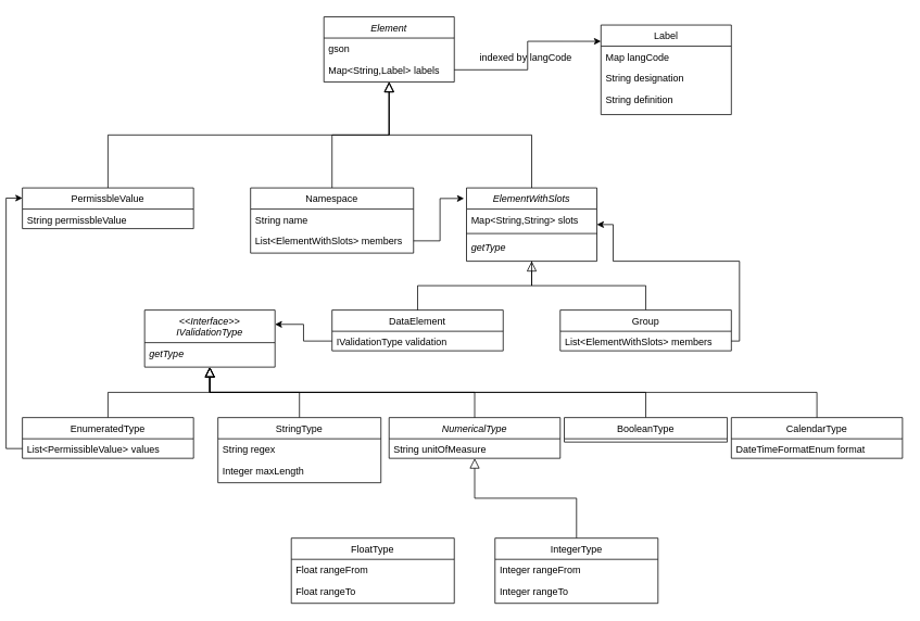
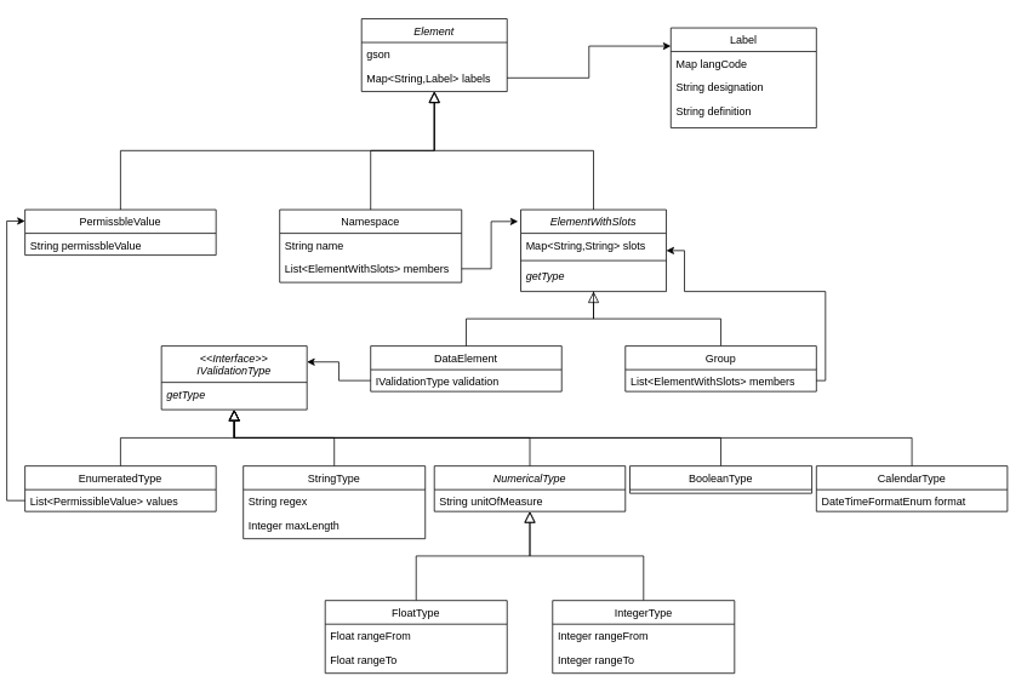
  <mxCell id="0" />
  <mxCell id="1" parent="0" />
  <mxCell id="2" value="" style="endArrow=block;endSize=10;endFill=0;shadow=0;strokeWidth=1;rounded=0;edgeStyle=elbowEdgeStyle;elbow=vertical;" parent="1" source="27" target="4" edge="1"><mxGeometry width="160" relative="1" as="geometry"><mxPoint x="160" y="173" as="sourcePoint" /><mxPoint x="160" y="173" as="targetPoint" /></mxGeometry></mxCell>
- <mxCell id="3" value="indexed by langCode" style="text;html=1;strokeColor=none;fillColor=none;align=center;verticalAlign=middle;whiteSpace=wrap;rounded=0;" vertex="1" parent="1"><mxGeometry x="573" y="60" width="130" height="20" as="geometry" /></mxCell>
  <mxCell id="4" value="Element" style="swimlane;fontStyle=2;align=center;verticalAlign=top;childLayout=stackLayout;horizontal=1;startSize=26;horizontalStack=0;resizeParent=1;resizeLast=0;collapsible=1;marginBottom=0;rounded=0;shadow=0;strokeWidth=1;" parent="1" vertex="1"><mxGeometry x="390" y="20" width="160" height="80" as="geometry"><mxRectangle x="230" y="140" width="160" height="26" as="alternateBounds" /></mxGeometry></mxCell>
  <mxCell id="5" value="gson" style="text;align=left;verticalAlign=top;spacingLeft=4;spacingRight=4;overflow=hidden;rotatable=0;points=[[0,0.5],[1,0.5]];portConstraint=eastwest;" parent="4" vertex="1"><mxGeometry y="26" width="160" height="26" as="geometry" /></mxCell>
  <mxCell id="6" value="Map&lt;String,Label&gt; labels" style="text;align=left;verticalAlign=top;spacingLeft=4;spacingRight=4;overflow=hidden;rotatable=0;points=[[0,0.5],[1,0.5]];portConstraint=eastwest;rounded=0;shadow=0;html=0;" parent="4" vertex="1"><mxGeometry y="52" width="160" height="26" as="geometry" /></mxCell>
  <mxCell id="7" value="" style="endArrow=block;endSize=10;endFill=0;shadow=0;strokeWidth=1;rounded=0;edgeStyle=elbowEdgeStyle;elbow=vertical;entryX=0.5;entryY=1;entryDx=0;entryDy=0;" edge="1" parent="1" source="18" target="4"><mxGeometry width="160" relative="1" as="geometry"><mxPoint x="120" y="340" as="sourcePoint" /><mxPoint x="90" y="-40" as="targetPoint" /></mxGeometry></mxCell>
  <mxCell id="8" style="edgeStyle=orthogonalEdgeStyle;rounded=0;orthogonalLoop=1;jettySize=auto;html=1;exitX=1;exitY=0.5;exitDx=0;exitDy=0;entryX=0;entryY=0.182;entryDx=0;entryDy=0;entryPerimeter=0;" edge="1" parent="1" source="6" target="9"><mxGeometry relative="1" as="geometry" /></mxCell>
  <mxCell id="9" value="Label" style="swimlane;fontStyle=0;align=center;verticalAlign=top;childLayout=stackLayout;horizontal=1;startSize=26;horizontalStack=0;resizeParent=1;resizeLast=0;collapsible=1;marginBottom=0;rounded=0;shadow=0;strokeWidth=1;" vertex="1" parent="1"><mxGeometry x="730" y="30" width="160" height="110" as="geometry"><mxRectangle x="550" y="140" width="160" height="26" as="alternateBounds" /></mxGeometry></mxCell>
  <mxCell id="10" value="Map langCode" style="text;align=left;verticalAlign=top;spacingLeft=4;spacingRight=4;overflow=hidden;rotatable=0;points=[[0,0.5],[1,0.5]];portConstraint=eastwest;" vertex="1" parent="9"><mxGeometry y="26" width="160" height="26" as="geometry" /></mxCell>
  <mxCell id="11" value="String designation" style="text;align=left;verticalAlign=top;spacingLeft=4;spacingRight=4;overflow=hidden;rotatable=0;points=[[0,0.5],[1,0.5]];portConstraint=eastwest;rounded=0;shadow=0;html=0;" vertex="1" parent="9"><mxGeometry y="52" width="160" height="26" as="geometry" /></mxCell>
  <mxCell id="12" value="String definition" style="text;align=left;verticalAlign=top;spacingLeft=4;spacingRight=4;overflow=hidden;rotatable=0;points=[[0,0.5],[1,0.5]];portConstraint=eastwest;rounded=0;shadow=0;html=0;" vertex="1" parent="9"><mxGeometry y="78" width="160" height="26" as="geometry" /></mxCell>
  <mxCell id="13" value="" style="endArrow=none;endSize=10;endFill=0;shadow=0;strokeWidth=1;rounded=0;edgeStyle=elbowEdgeStyle;elbow=vertical;exitX=0.5;exitY=0;exitDx=0;exitDy=0;entryX=0.5;entryY=1;entryDx=0;entryDy=0;" edge="1" parent="1" source="14" target="27"><mxGeometry width="160" relative="1" as="geometry"><mxPoint x="555" y="580" as="sourcePoint" /><mxPoint x="635" y="350" as="targetPoint" /></mxGeometry></mxCell>
  <mxCell id="14" value="Group" style="swimlane;fontStyle=0;align=center;verticalAlign=top;childLayout=stackLayout;horizontal=1;startSize=26;horizontalStack=0;resizeParent=1;resizeLast=0;collapsible=1;marginBottom=0;rounded=0;shadow=0;strokeWidth=1;" vertex="1" parent="1"><mxGeometry x="680" y="380" width="210" height="50" as="geometry"><mxRectangle x="130" y="380" width="160" height="26" as="alternateBounds" /></mxGeometry></mxCell>
  <mxCell id="15" value="List&lt;ElementWithSlots&gt; members" style="text;align=left;verticalAlign=top;spacingLeft=4;spacingRight=4;overflow=hidden;rotatable=0;points=[[0,0.5],[1,0.5]];portConstraint=eastwest;" vertex="1" parent="14"><mxGeometry y="26" width="210" height="24" as="geometry" /></mxCell>
  <mxCell id="16" value="DataElement" style="swimlane;fontStyle=0;align=center;verticalAlign=top;childLayout=stackLayout;horizontal=1;startSize=26;horizontalStack=0;resizeParent=1;resizeLast=0;collapsible=1;marginBottom=0;rounded=0;shadow=0;strokeWidth=1;" vertex="1" parent="1"><mxGeometry x="400" y="380" width="210" height="50" as="geometry"><mxRectangle x="130" y="380" width="160" height="26" as="alternateBounds" /></mxGeometry></mxCell>
  <mxCell id="17" value="IValidationType validation" style="text;align=left;verticalAlign=top;spacingLeft=4;spacingRight=4;overflow=hidden;rotatable=0;points=[[0,0.5],[1,0.5]];portConstraint=eastwest;" vertex="1" parent="16"><mxGeometry y="26" width="210" height="24" as="geometry" /></mxCell>
  <mxCell id="18" value="Namespace" style="swimlane;fontStyle=0;align=center;verticalAlign=top;childLayout=stackLayout;horizontal=1;startSize=26;horizontalStack=0;resizeParent=1;resizeLast=0;collapsible=1;marginBottom=0;rounded=0;shadow=0;strokeWidth=1;" vertex="1" parent="1"><mxGeometry x="300" y="230" width="200" height="80" as="geometry"><mxRectangle x="130" y="380" width="160" height="26" as="alternateBounds" /></mxGeometry></mxCell>
  <mxCell id="19" value="String name" style="text;align=left;verticalAlign=top;spacingLeft=4;spacingRight=4;overflow=hidden;rotatable=0;points=[[0,0.5],[1,0.5]];portConstraint=eastwest;" vertex="1" parent="18"><mxGeometry y="26" width="200" height="26" as="geometry" /></mxCell>
  <mxCell id="20" value="List&lt;ElementWithSlots&gt; members" style="text;align=left;verticalAlign=top;spacingLeft=4;spacingRight=4;overflow=hidden;rotatable=0;points=[[0,0.5],[1,0.5]];portConstraint=eastwest;rounded=0;shadow=0;html=0;" vertex="1" parent="18"><mxGeometry y="52" width="200" height="26" as="geometry" /></mxCell>
  <mxCell id="21" value="" style="endArrow=block;endSize=10;endFill=0;shadow=0;strokeWidth=1;rounded=0;edgeStyle=elbowEdgeStyle;elbow=vertical;entryX=0.5;entryY=1;entryDx=0;entryDy=0;exitX=0.5;exitY=0;exitDx=0;exitDy=0;" edge="1" parent="1" source="22"><mxGeometry width="160" relative="1" as="geometry"><mxPoint x="400" y="230" as="sourcePoint" /><mxPoint x="470" y="100" as="targetPoint" /></mxGeometry></mxCell>
  <mxCell id="22" value="PermissbleValue" style="swimlane;fontStyle=0;align=center;verticalAlign=top;childLayout=stackLayout;horizontal=1;startSize=26;horizontalStack=0;resizeParent=1;resizeLast=0;collapsible=1;marginBottom=0;rounded=0;shadow=0;strokeWidth=1;" vertex="1" parent="1"><mxGeometry x="20" y="230" width="210" height="50" as="geometry"><mxRectangle x="130" y="380" width="160" height="26" as="alternateBounds" /></mxGeometry></mxCell>
  <mxCell id="23" value="String permissbleValue" style="text;align=left;verticalAlign=top;spacingLeft=4;spacingRight=4;overflow=hidden;rotatable=0;points=[[0,0.5],[1,0.5]];portConstraint=eastwest;" vertex="1" parent="22"><mxGeometry y="26" width="210" height="24" as="geometry" /></mxCell>
  <mxCell id="24" value="&lt;&lt;Interface&gt;&gt;&#10;IValidationType" style="swimlane;fontStyle=2;align=center;verticalAlign=top;childLayout=stackLayout;horizontal=1;startSize=40;horizontalStack=0;resizeParent=1;resizeLast=0;collapsible=1;marginBottom=0;rounded=0;shadow=0;strokeWidth=1;" vertex="1" parent="1"><mxGeometry x="170" y="380" width="160" height="70" as="geometry"><mxRectangle x="130" y="380" width="160" height="26" as="alternateBounds" /></mxGeometry></mxCell>
  <mxCell id="25" value="getType" style="text;align=left;verticalAlign=top;spacingLeft=4;spacingRight=4;overflow=hidden;rotatable=0;points=[[0,0.5],[1,0.5]];portConstraint=eastwest;fontStyle=2" vertex="1" parent="24"><mxGeometry y="40" width="160" height="30" as="geometry" /></mxCell>
  <mxCell id="26" style="edgeStyle=orthogonalEdgeStyle;rounded=0;orthogonalLoop=1;jettySize=auto;html=1;exitX=1;exitY=0.5;exitDx=0;exitDy=0;entryX=-0.019;entryY=0.144;entryDx=0;entryDy=0;entryPerimeter=0;" edge="1" parent="1" source="20" target="27"><mxGeometry relative="1" as="geometry"><mxPoint x="533" y="200" as="targetPoint" /></mxGeometry></mxCell>
  <mxCell id="27" value="ElementWithSlots" style="swimlane;fontStyle=2;align=center;verticalAlign=top;childLayout=stackLayout;horizontal=1;startSize=26;horizontalStack=0;resizeParent=1;resizeLast=0;collapsible=1;marginBottom=0;rounded=0;shadow=0;strokeWidth=1;" parent="1" vertex="1"><mxGeometry x="565" y="230" width="160" height="90" as="geometry"><mxRectangle x="130" y="380" width="160" height="26" as="alternateBounds" /></mxGeometry></mxCell>
  <mxCell id="28" value="Map&lt;String,String&gt; slots" style="text;align=left;verticalAlign=top;spacingLeft=4;spacingRight=4;overflow=hidden;rotatable=0;points=[[0,0.5],[1,0.5]];portConstraint=eastwest;" parent="27" vertex="1"><mxGeometry y="26" width="160" height="26" as="geometry" /></mxCell>
  <mxCell id="29" value="" style="line;html=1;strokeWidth=1;align=left;verticalAlign=middle;spacingTop=-1;spacingLeft=3;spacingRight=3;rotatable=0;labelPosition=right;points=[];portConstraint=eastwest;" parent="27" vertex="1"><mxGeometry y="52" width="160" height="8" as="geometry" /></mxCell>
  <mxCell id="30" value="getType" style="text;align=left;verticalAlign=top;spacingLeft=4;spacingRight=4;overflow=hidden;rotatable=0;points=[[0,0.5],[1,0.5]];portConstraint=eastwest;fontStyle=2" parent="27" vertex="1"><mxGeometry y="60" width="160" height="26" as="geometry" /></mxCell>
  <mxCell id="31" style="edgeStyle=orthogonalEdgeStyle;rounded=0;orthogonalLoop=1;jettySize=auto;html=1;exitX=0;exitY=0.5;exitDx=0;exitDy=0;entryX=1;entryY=0.25;entryDx=0;entryDy=0;" edge="1" parent="1" source="17" target="24"><mxGeometry relative="1" as="geometry" /></mxCell>
  <mxCell id="32" value="" style="endArrow=block;endSize=10;endFill=0;shadow=0;strokeWidth=1;rounded=0;edgeStyle=elbowEdgeStyle;elbow=vertical;exitX=0.5;exitY=0;exitDx=0;exitDy=0;entryX=0.5;entryY=1;entryDx=0;entryDy=0;" edge="1" parent="1" source="16"><mxGeometry width="160" relative="1" as="geometry"><mxPoint x="785" y="380" as="sourcePoint" /><mxPoint x="645" y="320" as="targetPoint" /></mxGeometry></mxCell>
  <mxCell id="33" value="" style="endArrow=block;endSize=10;endFill=0;shadow=0;strokeWidth=1;rounded=0;edgeStyle=elbowEdgeStyle;elbow=vertical;entryX=0.5;entryY=1;entryDx=0;entryDy=0;exitX=0.5;exitY=0;exitDx=0;exitDy=0;" edge="1" parent="1" source="35" target="24"><mxGeometry width="160" relative="1" as="geometry"><mxPoint x="340" y="510" as="sourcePoint" /><mxPoint x="240" y="470" as="targetPoint" /></mxGeometry></mxCell>
  <mxCell id="34" style="edgeStyle=orthogonalEdgeStyle;rounded=0;orthogonalLoop=1;jettySize=auto;html=1;exitX=0;exitY=0.5;exitDx=0;exitDy=0;entryX=0;entryY=0.25;entryDx=0;entryDy=0;" edge="1" parent="1" source="36" target="22"><mxGeometry relative="1" as="geometry" /></mxCell>
  <mxCell id="35" value="EnumeratedType" style="swimlane;fontStyle=0;align=center;verticalAlign=top;childLayout=stackLayout;horizontal=1;startSize=26;horizontalStack=0;resizeParent=1;resizeLast=0;collapsible=1;marginBottom=0;rounded=0;shadow=0;strokeWidth=1;" vertex="1" parent="1"><mxGeometry x="20" y="512" width="210" height="50" as="geometry"><mxRectangle x="130" y="380" width="160" height="26" as="alternateBounds" /></mxGeometry></mxCell>
  <mxCell id="36" value="List&lt;PermissibleValue&gt; values" style="text;align=left;verticalAlign=top;spacingLeft=4;spacingRight=4;overflow=hidden;rotatable=0;points=[[0,0.5],[1,0.5]];portConstraint=eastwest;" vertex="1" parent="35"><mxGeometry y="26" width="210" height="24" as="geometry" /></mxCell>
  <mxCell id="37" value="" style="endArrow=block;endSize=10;endFill=0;shadow=0;strokeWidth=1;rounded=0;edgeStyle=elbowEdgeStyle;elbow=vertical;exitX=0.5;exitY=0;exitDx=0;exitDy=0;" edge="1" parent="1" source="38"><mxGeometry width="160" relative="1" as="geometry"><mxPoint x="630" y="540" as="sourcePoint" /><mxPoint x="250" y="450" as="targetPoint" /></mxGeometry></mxCell>
  <mxCell id="38" value="StringType" style="swimlane;fontStyle=0;align=center;verticalAlign=top;childLayout=stackLayout;horizontal=1;startSize=26;horizontalStack=0;resizeParent=1;resizeLast=0;collapsible=1;marginBottom=0;rounded=0;shadow=0;strokeWidth=1;" vertex="1" parent="1"><mxGeometry x="260" y="512" width="200" height="80" as="geometry"><mxRectangle x="130" y="380" width="160" height="26" as="alternateBounds" /></mxGeometry></mxCell>
  <mxCell id="39" value="String regex&#10;" style="text;align=left;verticalAlign=top;spacingLeft=4;spacingRight=4;overflow=hidden;rotatable=0;points=[[0,0.5],[1,0.5]];portConstraint=eastwest;" vertex="1" parent="38"><mxGeometry y="26" width="200" height="26" as="geometry" /></mxCell>
  <mxCell id="40" value="Integer maxLength" style="text;align=left;verticalAlign=top;spacingLeft=4;spacingRight=4;overflow=hidden;rotatable=0;points=[[0,0.5],[1,0.5]];portConstraint=eastwest;rounded=0;shadow=0;html=0;" vertex="1" parent="38"><mxGeometry y="52" width="200" height="26" as="geometry" /></mxCell>
  <mxCell id="41" value="" style="endArrow=block;endSize=10;endFill=0;shadow=0;strokeWidth=1;rounded=0;edgeStyle=elbowEdgeStyle;elbow=vertical;exitX=0.5;exitY=0;exitDx=0;exitDy=0;" edge="1" parent="1" source="42"><mxGeometry width="160" relative="1" as="geometry"><mxPoint x="360" y="480" as="sourcePoint" /><mxPoint x="250" y="450" as="targetPoint" /></mxGeometry></mxCell>
  <mxCell id="42" value="BooleanType" style="swimlane;fontStyle=0;align=center;verticalAlign=top;childLayout=stackLayout;horizontal=1;startSize=26;horizontalStack=0;resizeParent=1;resizeLast=0;collapsible=1;marginBottom=0;rounded=0;shadow=0;strokeWidth=1;" vertex="1" parent="1"><mxGeometry x="685" y="512" width="200" height="30" as="geometry"><mxRectangle x="130" y="380" width="160" height="26" as="alternateBounds" /></mxGeometry></mxCell>
  <mxCell id="43" value="NumericalType" style="swimlane;fontStyle=2;align=center;verticalAlign=top;childLayout=stackLayout;horizontal=1;startSize=26;horizontalStack=0;resizeParent=1;resizeLast=0;collapsible=1;marginBottom=0;rounded=0;shadow=0;strokeWidth=1;" vertex="1" parent="1"><mxGeometry x="470" y="512" width="210" height="50" as="geometry"><mxRectangle x="130" y="380" width="160" height="26" as="alternateBounds" /></mxGeometry></mxCell>
  <mxCell id="44" value="String unitOfMeasure" style="text;align=left;verticalAlign=top;spacingLeft=4;spacingRight=4;overflow=hidden;rotatable=0;points=[[0,0.5],[1,0.5]];portConstraint=eastwest;" vertex="1" parent="43"><mxGeometry y="26" width="210" height="24" as="geometry" /></mxCell>
  <mxCell id="45" value="" style="endArrow=block;endSize=10;endFill=0;shadow=0;strokeWidth=1;rounded=0;edgeStyle=elbowEdgeStyle;elbow=vertical;" edge="1" parent="1" source="43"><mxGeometry width="160" relative="1" as="geometry"><mxPoint x="785" y="480" as="sourcePoint" /><mxPoint x="250" y="450" as="targetPoint" /></mxGeometry></mxCell>
  <mxCell id="46" value="CalendarType" style="swimlane;fontStyle=0;align=center;verticalAlign=top;childLayout=stackLayout;horizontal=1;startSize=26;horizontalStack=0;resizeParent=1;resizeLast=0;collapsible=1;marginBottom=0;rounded=0;shadow=0;strokeWidth=1;" vertex="1" parent="1"><mxGeometry x="890" y="512" width="210" height="50" as="geometry"><mxRectangle x="130" y="380" width="160" height="26" as="alternateBounds" /></mxGeometry></mxCell>
  <mxCell id="47" value="DateTimeFormatEnum format" style="text;align=left;verticalAlign=top;spacingLeft=4;spacingRight=4;overflow=hidden;rotatable=0;points=[[0,0.5],[1,0.5]];portConstraint=eastwest;" vertex="1" parent="46"><mxGeometry y="26" width="210" height="24" as="geometry" /></mxCell>
  <mxCell id="48" value="" style="endArrow=block;endSize=10;endFill=0;shadow=0;strokeWidth=1;rounded=0;edgeStyle=elbowEdgeStyle;elbow=vertical;exitX=0.5;exitY=0;exitDx=0;exitDy=0;" edge="1" parent="1" source="46"><mxGeometry width="160" relative="1" as="geometry"><mxPoint x="785" y="480" as="sourcePoint" /><mxPoint x="250" y="450" as="targetPoint" /></mxGeometry></mxCell>
  <mxCell id="49" style="edgeStyle=orthogonalEdgeStyle;rounded=0;orthogonalLoop=1;jettySize=auto;html=1;entryX=1;entryY=0.5;entryDx=0;entryDy=0;" edge="1" parent="1" source="15" target="27"><mxGeometry relative="1" as="geometry"><mxPoint x="920" y="280" as="targetPoint" /><Array as="points"><mxPoint x="900" y="418" /><mxPoint x="900" y="320" /><mxPoint x="745" y="320" /><mxPoint x="745" y="275" /></Array></mxGeometry></mxCell>
+ <mxCell id="50" value="" style="endArrow=block;endSize=10;endFill=0;shadow=0;strokeWidth=1;rounded=0;edgeStyle=elbowEdgeStyle;elbow=vertical;exitX=0.5;exitY=0;exitDx=0;exitDy=0;entryX=0.5;entryY=1;entryDx=0;entryDy=0;" edge="1" parent="1" source="52" target="43"><mxGeometry width="160" relative="1" as="geometry"><mxPoint x="1201" y="752" as="sourcePoint" /><mxPoint x="456" y="690" as="targetPoint" /></mxGeometry></mxCell>
  <mxCell id="51" value="" style="endArrow=block;endSize=10;endFill=0;shadow=0;strokeWidth=1;rounded=0;edgeStyle=elbowEdgeStyle;elbow=vertical;entryX=0.5;entryY=1;entryDx=0;entryDy=0;" edge="1" parent="1" source="55"><mxGeometry width="160" relative="1" as="geometry"><mxPoint x="360" y="720" as="sourcePoint" /><mxPoint x="575" y="562" as="targetPoint" /></mxGeometry></mxCell>
  <mxCell id="52" value="FloatType" style="swimlane;fontStyle=0;align=center;verticalAlign=top;childLayout=stackLayout;horizontal=1;startSize=26;horizontalStack=0;resizeParent=1;resizeLast=0;collapsible=1;marginBottom=0;rounded=0;shadow=0;strokeWidth=1;" vertex="1" parent="1"><mxGeometry x="350" y="660" width="200" height="80" as="geometry"><mxRectangle x="130" y="380" width="160" height="26" as="alternateBounds" /></mxGeometry></mxCell>
  <mxCell id="53" value="Float rangeFrom" style="text;align=left;verticalAlign=top;spacingLeft=4;spacingRight=4;overflow=hidden;rotatable=0;points=[[0,0.5],[1,0.5]];portConstraint=eastwest;" vertex="1" parent="52"><mxGeometry y="26" width="200" height="26" as="geometry" /></mxCell>
  <mxCell id="54" value="Float rangeTo" style="text;align=left;verticalAlign=top;spacingLeft=4;spacingRight=4;overflow=hidden;rotatable=0;points=[[0,0.5],[1,0.5]];portConstraint=eastwest;rounded=0;shadow=0;html=0;" vertex="1" parent="52"><mxGeometry y="52" width="200" height="26" as="geometry" /></mxCell>
  <mxCell id="55" value="IntegerType" style="swimlane;fontStyle=0;align=center;verticalAlign=top;childLayout=stackLayout;horizontal=1;startSize=26;horizontalStack=0;resizeParent=1;resizeLast=0;collapsible=1;marginBottom=0;rounded=0;shadow=0;strokeWidth=1;" vertex="1" parent="1"><mxGeometry x="600" y="660" width="200" height="80" as="geometry"><mxRectangle x="130" y="380" width="160" height="26" as="alternateBounds" /></mxGeometry></mxCell>
  <mxCell id="56" value="Integer rangeFrom" style="text;align=left;verticalAlign=top;spacingLeft=4;spacingRight=4;overflow=hidden;rotatable=0;points=[[0,0.5],[1,0.5]];portConstraint=eastwest;" vertex="1" parent="55"><mxGeometry y="26" width="200" height="26" as="geometry" /></mxCell>
  <mxCell id="57" value="Integer rangeTo" style="text;align=left;verticalAlign=top;spacingLeft=4;spacingRight=4;overflow=hidden;rotatable=0;points=[[0,0.5],[1,0.5]];portConstraint=eastwest;rounded=0;shadow=0;html=0;" vertex="1" parent="55"><mxGeometry y="52" width="200" height="26" as="geometry" /></mxCell>
